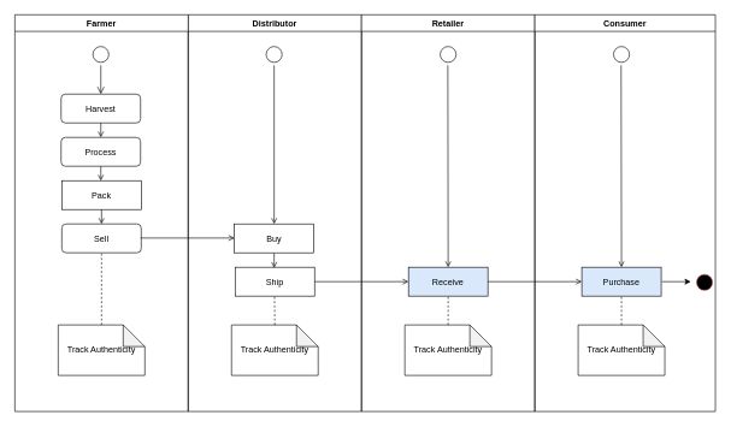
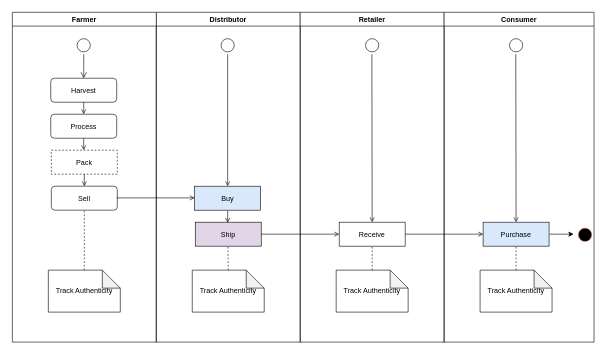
  <mxCell id="0" />
  <mxCell id="1" parent="0" />
  <mxCell id="2" value="Distributor" style="swimlane;whiteSpace=wrap" parent="1" vertex="1"><mxGeometry x="260" y="20" width="240" height="550" as="geometry" /></mxCell>
  <mxCell id="3" value="" style="ellipse;shape=startState;" parent="2" vertex="1"><mxGeometry x="104" y="40" width="30" height="30" as="geometry" /></mxCell>
- <mxCell id="4" value="Buy" style="" parent="2" vertex="1"><mxGeometry x="64" y="290" width="110" height="40" as="geometry" /></mxCell>
+ <mxCell id="4" value="Buy" style="fillColor=#dae8fc;" parent="2" vertex="1"><mxGeometry x="64" y="290" width="110" height="40" as="geometry" /></mxCell>
  <mxCell id="5" value="" style="endArrow=open;strokeColor=#000000;endFill=1;rounded=0;exitX=0.5;exitY=1;exitDx=0;exitDy=0;" parent="2" source="3" target="4" edge="1"><mxGeometry relative="1" as="geometry"><mxPoint x="120" y="110" as="sourcePoint" /></mxGeometry></mxCell>
  <mxCell id="6" value="Farmer" style="swimlane;whiteSpace=wrap" parent="2" vertex="1"><mxGeometry x="-240" width="240" height="550" as="geometry" /></mxCell>
  <mxCell id="7" value="" style="ellipse;shape=startState;" parent="6" vertex="1"><mxGeometry x="104" y="40" width="30" height="30" as="geometry" /></mxCell>
  <mxCell id="8" value="" style="edgeStyle=elbowEdgeStyle;elbow=horizontal;verticalAlign=bottom;endArrow=open;endSize=8;strokeColor=#000000;endFill=1;rounded=0" parent="6" source="7" target="9" edge="1"><mxGeometry x="104" y="40" as="geometry"><mxPoint x="119" y="110" as="targetPoint" /></mxGeometry></mxCell>
  <mxCell id="9" value="Harvest" style="rounded=1;" parent="6" vertex="1"><mxGeometry x="64" y="110" width="110" height="40" as="geometry" /></mxCell>
  <mxCell id="10" value="Process" style="rounded=1;" parent="6" vertex="1"><mxGeometry x="64" y="170" width="110" height="40" as="geometry" /></mxCell>
  <mxCell id="11" value="" style="endArrow=open;strokeColor=#000000;endFill=1;rounded=0" parent="6" source="9" edge="1"><mxGeometry relative="1" as="geometry"><mxPoint x="119" y="170" as="targetPoint" /></mxGeometry></mxCell>
- <mxCell id="12" value="Pack" style="" parent="6" vertex="1"><mxGeometry x="65" y="230" width="110" height="40" as="geometry" /></mxCell>
+ <mxCell id="12" value="Pack" style="dashed=1;" parent="6" vertex="1"><mxGeometry x="65" y="230" width="110" height="40" as="geometry" /></mxCell>
  <mxCell id="13" value="" style="endArrow=open;strokeColor=#000000;endFill=1;rounded=0" parent="6" source="10" edge="1"><mxGeometry relative="1" as="geometry"><mxPoint x="119" y="230" as="targetPoint" /></mxGeometry></mxCell>
  <mxCell id="14" value="Sell" style="rounded=1;" vertex="1" parent="6"><mxGeometry x="65" y="290" width="110" height="40" as="geometry" /></mxCell>
  <mxCell id="15" value="" style="endArrow=open;strokeColor=#000000;endFill=1;rounded=0;exitX=0.5;exitY=1;exitDx=0;exitDy=0;" edge="1" parent="6" source="12"><mxGeometry relative="1" as="geometry"><mxPoint x="129" y="250" as="sourcePoint" /><mxPoint x="120" y="290" as="targetPoint" /></mxGeometry></mxCell>
  <mxCell id="16" style="edgeStyle=orthogonalEdgeStyle;rounded=0;orthogonalLoop=1;jettySize=auto;html=1;exitX=0.5;exitY=1;exitDx=0;exitDy=0;" edge="1" parent="6" source="9" target="9"><mxGeometry relative="1" as="geometry" /></mxCell>
  <mxCell id="17" value="Track Authenticity" style="shape=note;whiteSpace=wrap;html=1;backgroundOutline=1;darkOpacity=0.05;" vertex="1" parent="6"><mxGeometry x="60" y="430" width="120" height="70" as="geometry" /></mxCell>
  <mxCell id="18" value="" style="endArrow=none;dashed=1;html=1;strokeColor=#000000;entryX=0.5;entryY=1;entryDx=0;entryDy=0;exitX=0.5;exitY=0;exitDx=0;exitDy=0;exitPerimeter=0;" edge="1" parent="6" source="17" target="14"><mxGeometry width="50" height="50" relative="1" as="geometry"><mxPoint x="84" y="460" as="sourcePoint" /><mxPoint x="134" y="410" as="targetPoint" /></mxGeometry></mxCell>
  <mxCell id="19" value="" style="endArrow=open;strokeColor=#000000;endFill=1;rounded=0" parent="2" edge="1"><mxGeometry relative="1" as="geometry"><mxPoint x="-66" y="309.5" as="sourcePoint" /><mxPoint x="64" y="309.5" as="targetPoint" /></mxGeometry></mxCell>
- <mxCell id="20" value="Ship" style="" vertex="1" parent="2"><mxGeometry x="65" y="350" width="110" height="40" as="geometry" /></mxCell>
+ <mxCell id="20" value="Ship" style="fillColor=#e1d5e7;" vertex="1" parent="2"><mxGeometry x="65" y="350" width="110" height="40" as="geometry" /></mxCell>
  <mxCell id="21" value="Track Authenticity" style="shape=note;whiteSpace=wrap;html=1;backgroundOutline=1;darkOpacity=0.05;" vertex="1" parent="2"><mxGeometry x="60" y="430" width="120" height="70" as="geometry" /></mxCell>
  <mxCell id="22" value="" style="endArrow=none;dashed=1;html=1;strokeColor=#000000;entryX=0.5;entryY=1;entryDx=0;entryDy=0;" edge="1" parent="2"><mxGeometry width="50" height="50" relative="1" as="geometry"><mxPoint x="120" y="430" as="sourcePoint" /><mxPoint x="119.5" y="390" as="targetPoint" /></mxGeometry></mxCell>
  <mxCell id="23" value="Retailer" style="swimlane;whiteSpace=wrap" parent="1" vertex="1"><mxGeometry x="500" y="20" width="240" height="550" as="geometry" /></mxCell>
  <mxCell id="24" value="" style="endArrow=open;strokeColor=#000000;endFill=1;rounded=0" edge="1" parent="23"><mxGeometry relative="1" as="geometry"><mxPoint x="-65" y="370" as="sourcePoint" /><mxPoint x="65" y="370" as="targetPoint" /></mxGeometry></mxCell>
  <mxCell id="25" value="" style="ellipse;shape=startState;" vertex="1" parent="23"><mxGeometry x="105" y="40" width="30" height="30" as="geometry" /></mxCell>
  <mxCell id="26" value="" style="endArrow=open;strokeColor=#000000;endFill=1;rounded=0;exitX=0.5;exitY=1;exitDx=0;exitDy=0;entryX=0.5;entryY=0;entryDx=0;entryDy=0;" edge="1" parent="23" target="32"><mxGeometry relative="1" as="geometry"><mxPoint x="119.5" y="70" as="sourcePoint" /><mxPoint x="119.5" y="290" as="targetPoint" /></mxGeometry></mxCell>
  <mxCell id="27" value="Track Authenticity" style="shape=note;whiteSpace=wrap;html=1;backgroundOutline=1;darkOpacity=0.05;" vertex="1" parent="23"><mxGeometry x="60" y="430" width="120" height="70" as="geometry" /></mxCell>
  <mxCell id="28" value="Consumer" style="swimlane;whiteSpace=wrap;startSize=23;" vertex="1" parent="1"><mxGeometry x="740" y="20" width="250" height="550" as="geometry" /></mxCell>
  <mxCell id="29" value="Track Authenticity" style="shape=note;whiteSpace=wrap;html=1;backgroundOutline=1;darkOpacity=0.05;" vertex="1" parent="28"><mxGeometry x="60" y="430" width="120" height="70" as="geometry" /></mxCell>
  <mxCell id="30" value="" style="ellipse;shape=startState;fillColor=#000000;strokeWidth=1;strokeColor=#b85450;" vertex="1" parent="28"><mxGeometry x="220" y="356" width="30" height="30" as="geometry" /></mxCell>
  <mxCell id="31" value="" style="endArrow=open;strokeColor=#000000;endFill=1;rounded=0;exitX=0.5;exitY=1;exitDx=0;exitDy=0;" edge="1" parent="1"><mxGeometry relative="1" as="geometry"><mxPoint x="379" y="351" as="sourcePoint" /><mxPoint x="379" y="371" as="targetPoint" /></mxGeometry></mxCell>
- <mxCell id="32" value="Receive" style="fillColor=#dae8fc;" vertex="1" parent="1"><mxGeometry x="565" y="370" width="110" height="40" as="geometry" /></mxCell>
+ <mxCell id="32" value="Receive" style="" vertex="1" parent="1"><mxGeometry x="565" y="370" width="110" height="40" as="geometry" /></mxCell>
  <mxCell id="33" value="" style="endArrow=open;strokeColor=#000000;endFill=1;rounded=0" edge="1" parent="1"><mxGeometry relative="1" as="geometry"><mxPoint x="675" y="390" as="sourcePoint" /><mxPoint x="805" y="390" as="targetPoint" /></mxGeometry></mxCell>
  <mxCell id="34" value="" style="ellipse;shape=startState;" vertex="1" parent="1"><mxGeometry x="845" y="60" width="30" height="30" as="geometry" /></mxCell>
  <mxCell id="35" value="" style="endArrow=open;strokeColor=#000000;endFill=1;rounded=0;exitX=0.5;exitY=1;exitDx=0;exitDy=0;entryX=0.5;entryY=0;entryDx=0;entryDy=0;" edge="1" parent="1" target="36"><mxGeometry relative="1" as="geometry"><mxPoint x="859.5" y="90" as="sourcePoint" /><mxPoint x="219.5" y="180" as="targetPoint" /></mxGeometry></mxCell>
  <mxCell id="36" value="Purchase" style="fillColor=#dae8fc;" vertex="1" parent="1"><mxGeometry x="805" y="370" width="110" height="40" as="geometry" /></mxCell>
  <mxCell id="37" value="" style="endArrow=none;dashed=1;html=1;strokeColor=#000000;entryX=0.5;entryY=1;entryDx=0;entryDy=0;exitX=0.5;exitY=0;exitDx=0;exitDy=0;exitPerimeter=0;" edge="1" parent="1" source="27" target="32"><mxGeometry width="50" height="50" relative="1" as="geometry"><mxPoint x="390" y="460" as="sourcePoint" /><mxPoint x="389.5" y="420" as="targetPoint" /></mxGeometry></mxCell>
  <mxCell id="38" value="" style="endArrow=none;dashed=1;html=1;strokeColor=#000000;entryX=0.5;entryY=1;entryDx=0;entryDy=0;exitX=0.5;exitY=0;exitDx=0;exitDy=0;exitPerimeter=0;" edge="1" parent="1" source="29" target="36"><mxGeometry width="50" height="50" relative="1" as="geometry"><mxPoint x="630" y="460" as="sourcePoint" /><mxPoint x="630" y="420" as="targetPoint" /></mxGeometry></mxCell>
  <mxCell id="39" value="" style="endArrow=classic;html=1;strokeColor=#000000;" edge="1" parent="1"><mxGeometry width="50" height="50" relative="1" as="geometry"><mxPoint x="916" y="390" as="sourcePoint" /><mxPoint x="956" y="390" as="targetPoint" /></mxGeometry></mxCell>
